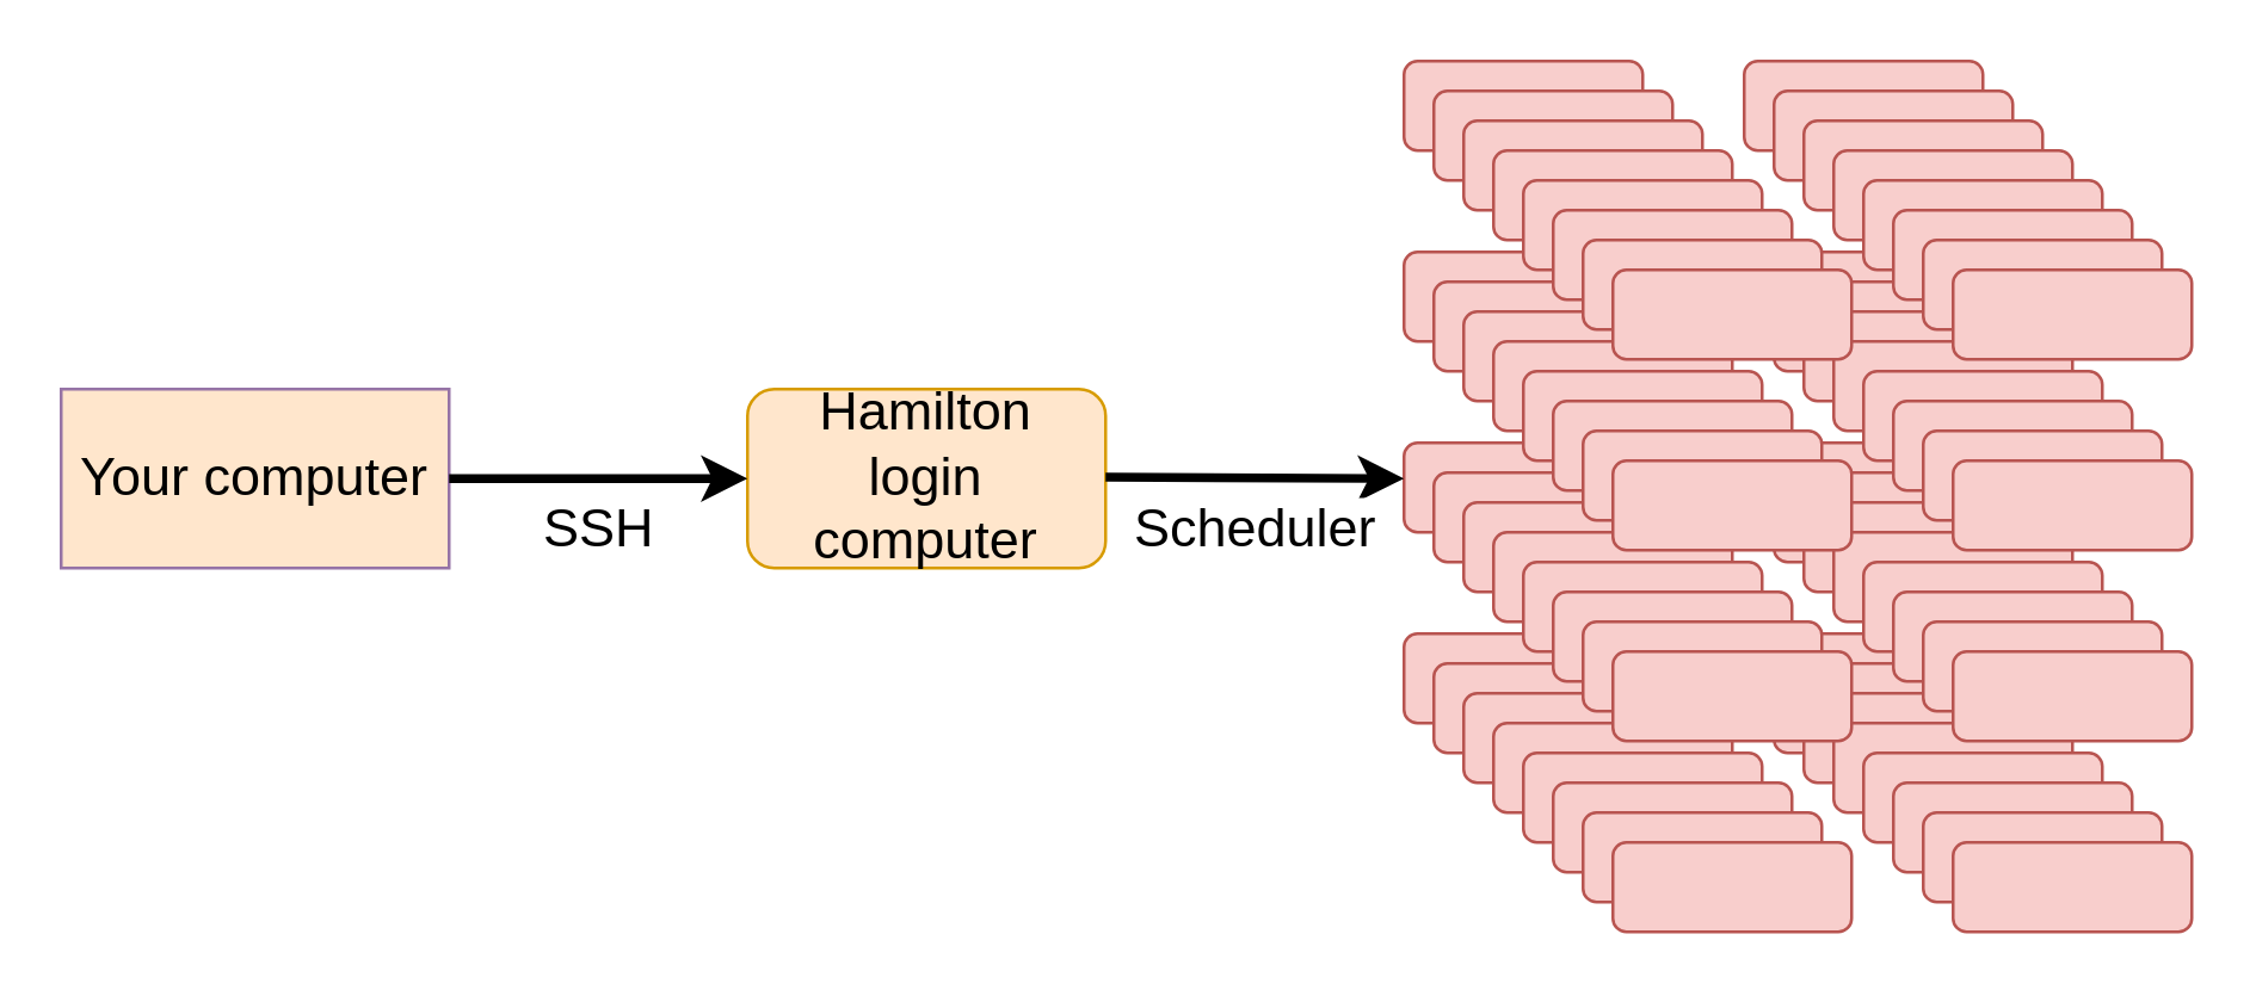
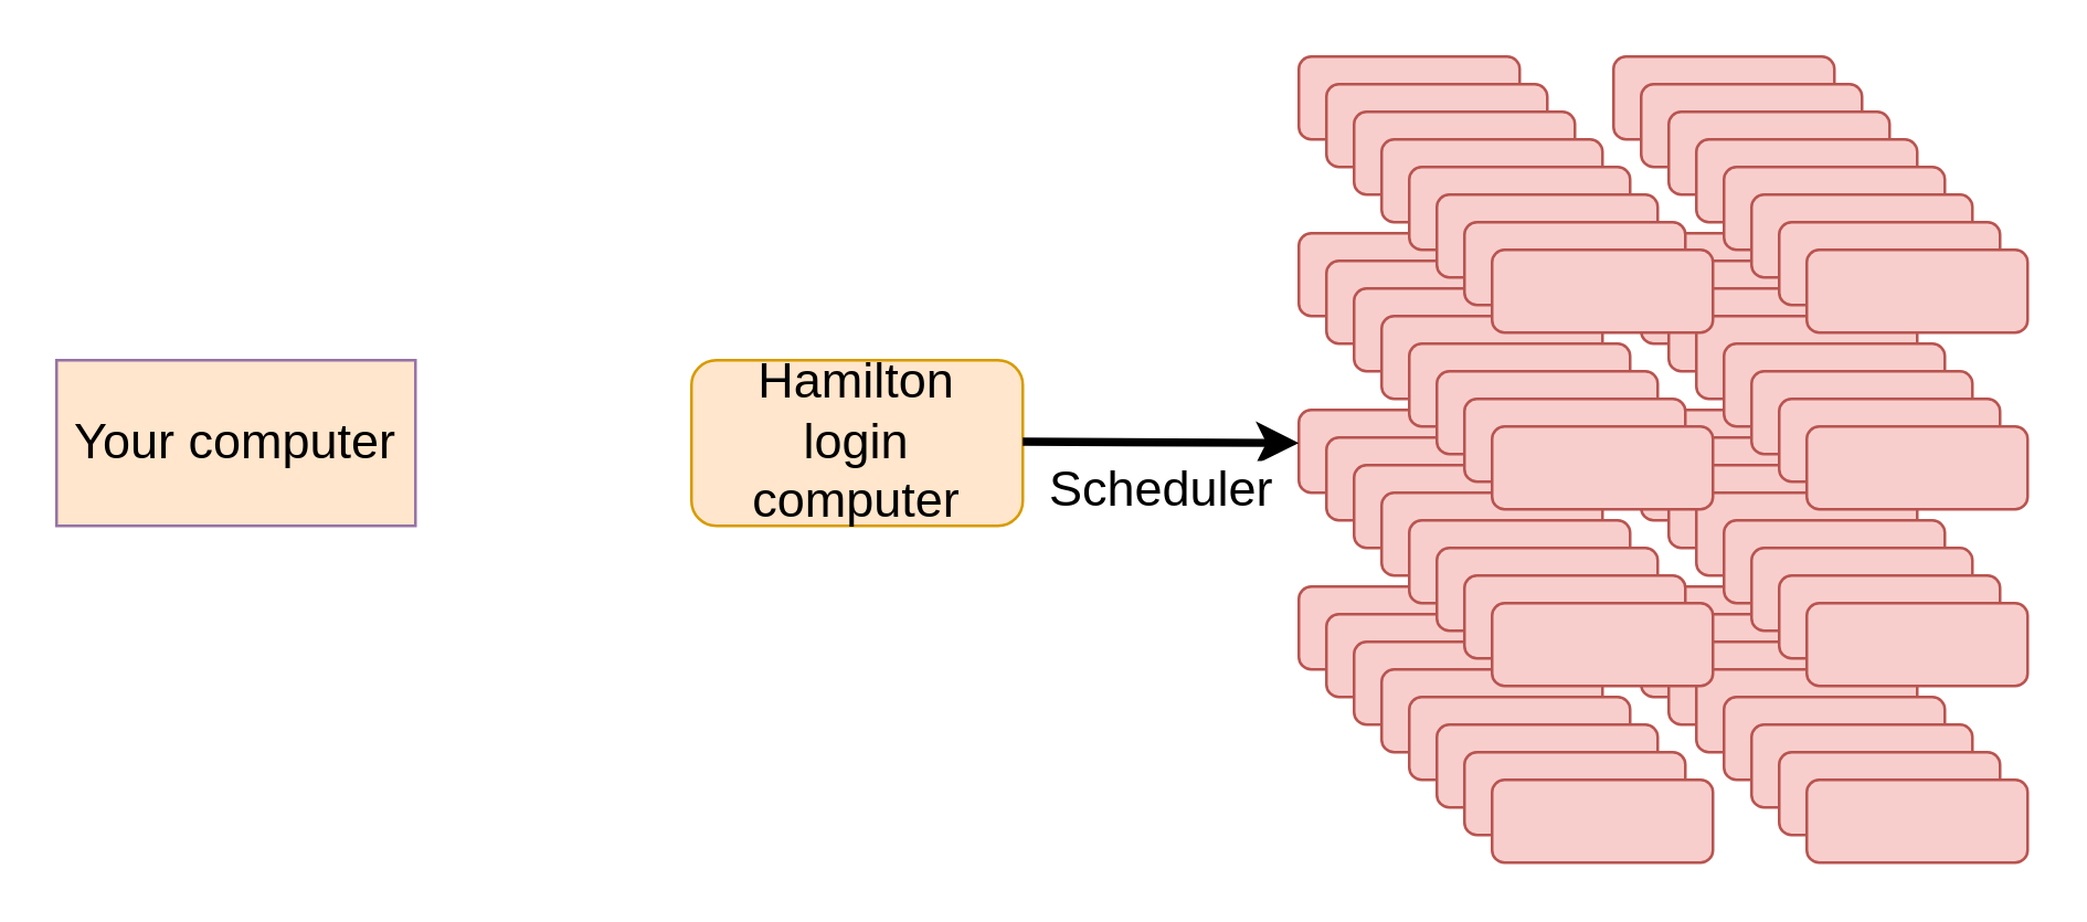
  <mxCell id="0" />
  <mxCell id="1" parent="0" />
  <mxCell id="2" value="&lt;font style=&quot;font-size: 18px&quot;&gt;Your computer&lt;/font&gt;" style="rounded=0;whiteSpace=wrap;html=1;fillColor=#ffe6cc;strokeColor=#9673a6;" vertex="1" parent="1"><mxGeometry y="130" width="130" height="60" as="geometry" x="20" /></mxCell>
  <mxCell id="3" value="&lt;font style=&quot;font-size: 18px&quot;&gt;Hamilton&lt;br&gt;login computer&lt;/font&gt;" style="rounded=1;whiteSpace=wrap;html=1;fillColor=#ffe6cc;strokeColor=#d79b00;" vertex="1" parent="1"><mxGeometry x="250" y="130" width="120" height="60" as="geometry" /></mxCell>
  <mxCell id="4" value="" style="group" vertex="1" connectable="0" parent="1"><mxGeometry x="470" y="20" width="264" height="292" as="geometry" /></mxCell>
  <mxCell id="5" value="" style="rounded=1;whiteSpace=wrap;html=1;fillColor=#f8cecc;strokeColor=#b85450;" vertex="1" parent="4"><mxGeometry x="114" y="192" width="80" height="30" as="geometry" /></mxCell>
  <mxCell id="6" value="" style="rounded=1;whiteSpace=wrap;html=1;fillColor=#f8cecc;strokeColor=#b85450;" vertex="1" parent="4"><mxGeometry x="124" y="202" width="80" height="30" as="geometry" /></mxCell>
  <mxCell id="7" value="" style="rounded=1;whiteSpace=wrap;html=1;fillColor=#f8cecc;strokeColor=#b85450;" vertex="1" parent="4"><mxGeometry x="134" y="212" width="80" height="30" as="geometry" /></mxCell>
  <mxCell id="8" value="" style="rounded=1;whiteSpace=wrap;html=1;fillColor=#f8cecc;strokeColor=#b85450;" vertex="1" parent="4"><mxGeometry x="144" y="222" width="80" height="30" as="geometry" /></mxCell>
  <mxCell id="9" value="" style="rounded=1;whiteSpace=wrap;html=1;fillColor=#f8cecc;strokeColor=#b85450;" vertex="1" parent="4"><mxGeometry x="154" y="232" width="80" height="30" as="geometry" /></mxCell>
  <mxCell id="10" value="" style="rounded=1;whiteSpace=wrap;html=1;fillColor=#f8cecc;strokeColor=#b85450;" vertex="1" parent="4"><mxGeometry x="164" y="242" width="80" height="30" as="geometry" /></mxCell>
  <mxCell id="11" value="" style="rounded=1;whiteSpace=wrap;html=1;fillColor=#f8cecc;strokeColor=#b85450;" vertex="1" parent="4"><mxGeometry x="174" y="252" width="80" height="30" as="geometry" /></mxCell>
  <mxCell id="12" value="" style="rounded=1;whiteSpace=wrap;html=1;fillColor=#f8cecc;strokeColor=#b85450;" vertex="1" parent="4"><mxGeometry x="184" y="262" width="80" height="30" as="geometry" /></mxCell>
  <mxCell id="13" value="" style="rounded=1;whiteSpace=wrap;html=1;fillColor=#f8cecc;strokeColor=#b85450;" vertex="1" parent="4"><mxGeometry x="114" y="128" width="80" height="30" as="geometry" /></mxCell>
  <mxCell id="14" value="" style="rounded=1;whiteSpace=wrap;html=1;fillColor=#f8cecc;strokeColor=#b85450;" vertex="1" parent="4"><mxGeometry x="124" y="138" width="80" height="30" as="geometry" /></mxCell>
  <mxCell id="15" value="" style="rounded=1;whiteSpace=wrap;html=1;fillColor=#f8cecc;strokeColor=#b85450;" vertex="1" parent="4"><mxGeometry x="134" y="148" width="80" height="30" as="geometry" /></mxCell>
  <mxCell id="16" value="" style="rounded=1;whiteSpace=wrap;html=1;fillColor=#f8cecc;strokeColor=#b85450;" vertex="1" parent="4"><mxGeometry x="144" y="158" width="80" height="30" as="geometry" /></mxCell>
  <mxCell id="17" value="" style="rounded=1;whiteSpace=wrap;html=1;fillColor=#f8cecc;strokeColor=#b85450;" vertex="1" parent="4"><mxGeometry x="154" y="168" width="80" height="30" as="geometry" /></mxCell>
  <mxCell id="18" value="" style="rounded=1;whiteSpace=wrap;html=1;fillColor=#f8cecc;strokeColor=#b85450;" vertex="1" parent="4"><mxGeometry x="164" y="178" width="80" height="30" as="geometry" /></mxCell>
  <mxCell id="19" value="" style="rounded=1;whiteSpace=wrap;html=1;fillColor=#f8cecc;strokeColor=#b85450;" vertex="1" parent="4"><mxGeometry x="174" y="188" width="80" height="30" as="geometry" /></mxCell>
  <mxCell id="20" value="" style="rounded=1;whiteSpace=wrap;html=1;fillColor=#f8cecc;strokeColor=#b85450;" vertex="1" parent="4"><mxGeometry x="184" y="198" width="80" height="30" as="geometry" /></mxCell>
  <mxCell id="21" value="" style="rounded=1;whiteSpace=wrap;html=1;fillColor=#f8cecc;strokeColor=#b85450;" vertex="1" parent="4"><mxGeometry x="114" y="64" width="80" height="30" as="geometry" /></mxCell>
  <mxCell id="22" value="" style="rounded=1;whiteSpace=wrap;html=1;fillColor=#f8cecc;strokeColor=#b85450;" vertex="1" parent="4"><mxGeometry x="124" y="74" width="80" height="30" as="geometry" /></mxCell>
  <mxCell id="23" value="" style="rounded=1;whiteSpace=wrap;html=1;fillColor=#f8cecc;strokeColor=#b85450;" vertex="1" parent="4"><mxGeometry x="134" y="84" width="80" height="30" as="geometry" /></mxCell>
  <mxCell id="24" value="" style="rounded=1;whiteSpace=wrap;html=1;fillColor=#f8cecc;strokeColor=#b85450;" vertex="1" parent="4"><mxGeometry x="144" y="94" width="80" height="30" as="geometry" /></mxCell>
  <mxCell id="25" value="" style="rounded=1;whiteSpace=wrap;html=1;fillColor=#f8cecc;strokeColor=#b85450;" vertex="1" parent="4"><mxGeometry x="154" y="104" width="80" height="30" as="geometry" /></mxCell>
  <mxCell id="26" value="" style="rounded=1;whiteSpace=wrap;html=1;fillColor=#f8cecc;strokeColor=#b85450;" vertex="1" parent="4"><mxGeometry x="164" y="114" width="80" height="30" as="geometry" /></mxCell>
  <mxCell id="27" value="" style="rounded=1;whiteSpace=wrap;html=1;fillColor=#f8cecc;strokeColor=#b85450;" vertex="1" parent="4"><mxGeometry x="174" y="124" width="80" height="30" as="geometry" /></mxCell>
  <mxCell id="28" value="" style="rounded=1;whiteSpace=wrap;html=1;fillColor=#f8cecc;strokeColor=#b85450;" vertex="1" parent="4"><mxGeometry x="184" y="134" width="80" height="30" as="geometry" /></mxCell>
  <mxCell id="29" value="" style="rounded=1;whiteSpace=wrap;html=1;fillColor=#f8cecc;strokeColor=#b85450;" vertex="1" parent="4"><mxGeometry x="114" width="80" height="30" as="geometry" /></mxCell>
  <mxCell id="30" value="" style="rounded=1;whiteSpace=wrap;html=1;fillColor=#f8cecc;strokeColor=#b85450;" vertex="1" parent="4"><mxGeometry x="124" y="10" width="80" height="30" as="geometry" /></mxCell>
  <mxCell id="31" value="" style="rounded=1;whiteSpace=wrap;html=1;fillColor=#f8cecc;strokeColor=#b85450;" vertex="1" parent="4"><mxGeometry x="134" y="20" width="80" height="30" as="geometry" /></mxCell>
  <mxCell id="32" value="" style="rounded=1;whiteSpace=wrap;html=1;fillColor=#f8cecc;strokeColor=#b85450;" vertex="1" parent="4"><mxGeometry x="144" y="30" width="80" height="30" as="geometry" /></mxCell>
  <mxCell id="33" value="" style="rounded=1;whiteSpace=wrap;html=1;fillColor=#f8cecc;strokeColor=#b85450;" vertex="1" parent="4"><mxGeometry x="154" y="40" width="80" height="30" as="geometry" /></mxCell>
  <mxCell id="34" value="" style="rounded=1;whiteSpace=wrap;html=1;fillColor=#f8cecc;strokeColor=#b85450;" vertex="1" parent="4"><mxGeometry x="164" y="50" width="80" height="30" as="geometry" /></mxCell>
  <mxCell id="35" value="" style="rounded=1;whiteSpace=wrap;html=1;fillColor=#f8cecc;strokeColor=#b85450;" vertex="1" parent="4"><mxGeometry x="174" y="60" width="80" height="30" as="geometry" /></mxCell>
  <mxCell id="36" value="" style="rounded=1;whiteSpace=wrap;html=1;fillColor=#f8cecc;strokeColor=#b85450;" vertex="1" parent="4"><mxGeometry x="184" y="70" width="80" height="30" as="geometry" /></mxCell>
  <mxCell id="37" value="" style="rounded=1;whiteSpace=wrap;html=1;fillColor=#f8cecc;strokeColor=#b85450;" vertex="1" parent="4"><mxGeometry y="192" width="80" height="30" as="geometry" /></mxCell>
  <mxCell id="38" value="" style="rounded=1;whiteSpace=wrap;html=1;fillColor=#f8cecc;strokeColor=#b85450;" vertex="1" parent="4"><mxGeometry x="10" y="202" width="80" height="30" as="geometry" /></mxCell>
  <mxCell id="39" value="" style="rounded=1;whiteSpace=wrap;html=1;fillColor=#f8cecc;strokeColor=#b85450;" vertex="1" parent="4"><mxGeometry x="20" y="212" width="80" height="30" as="geometry" /></mxCell>
  <mxCell id="40" value="" style="rounded=1;whiteSpace=wrap;html=1;fillColor=#f8cecc;strokeColor=#b85450;" vertex="1" parent="4"><mxGeometry x="30" y="222" width="80" height="30" as="geometry" /></mxCell>
  <mxCell id="41" value="" style="rounded=1;whiteSpace=wrap;html=1;fillColor=#f8cecc;strokeColor=#b85450;" vertex="1" parent="4"><mxGeometry x="40" y="232" width="80" height="30" as="geometry" /></mxCell>
  <mxCell id="42" value="" style="rounded=1;whiteSpace=wrap;html=1;fillColor=#f8cecc;strokeColor=#b85450;" vertex="1" parent="4"><mxGeometry x="50" y="242" width="80" height="30" as="geometry" /></mxCell>
  <mxCell id="43" value="" style="rounded=1;whiteSpace=wrap;html=1;fillColor=#f8cecc;strokeColor=#b85450;" vertex="1" parent="4"><mxGeometry x="60" y="252" width="80" height="30" as="geometry" /></mxCell>
  <mxCell id="44" value="" style="rounded=1;whiteSpace=wrap;html=1;fillColor=#f8cecc;strokeColor=#b85450;" vertex="1" parent="4"><mxGeometry x="70" y="262" width="80" height="30" as="geometry" /></mxCell>
  <mxCell id="45" value="" style="rounded=1;whiteSpace=wrap;html=1;fillColor=#f8cecc;strokeColor=#b85450;" vertex="1" parent="4"><mxGeometry y="128" width="80" height="30" as="geometry" /></mxCell>
  <mxCell id="46" value="" style="rounded=1;whiteSpace=wrap;html=1;fillColor=#f8cecc;strokeColor=#b85450;" vertex="1" parent="4"><mxGeometry x="10" y="138" width="80" height="30" as="geometry" /></mxCell>
  <mxCell id="47" value="" style="rounded=1;whiteSpace=wrap;html=1;fillColor=#f8cecc;strokeColor=#b85450;" vertex="1" parent="4"><mxGeometry x="20" y="148" width="80" height="30" as="geometry" /></mxCell>
  <mxCell id="48" value="" style="rounded=1;whiteSpace=wrap;html=1;fillColor=#f8cecc;strokeColor=#b85450;" vertex="1" parent="4"><mxGeometry x="30" y="158" width="80" height="30" as="geometry" /></mxCell>
  <mxCell id="49" value="" style="rounded=1;whiteSpace=wrap;html=1;fillColor=#f8cecc;strokeColor=#b85450;" vertex="1" parent="4"><mxGeometry x="40" y="168" width="80" height="30" as="geometry" /></mxCell>
  <mxCell id="50" value="" style="rounded=1;whiteSpace=wrap;html=1;fillColor=#f8cecc;strokeColor=#b85450;" vertex="1" parent="4"><mxGeometry x="50" y="178" width="80" height="30" as="geometry" /></mxCell>
  <mxCell id="51" value="" style="rounded=1;whiteSpace=wrap;html=1;fillColor=#f8cecc;strokeColor=#b85450;" vertex="1" parent="4"><mxGeometry x="60" y="188" width="80" height="30" as="geometry" /></mxCell>
  <mxCell id="52" value="" style="rounded=1;whiteSpace=wrap;html=1;fillColor=#f8cecc;strokeColor=#b85450;" vertex="1" parent="4"><mxGeometry x="70" y="198" width="80" height="30" as="geometry" /></mxCell>
  <mxCell id="53" value="" style="rounded=1;whiteSpace=wrap;html=1;fillColor=#f8cecc;strokeColor=#b85450;" vertex="1" parent="4"><mxGeometry y="64" width="80" height="30" as="geometry" /></mxCell>
  <mxCell id="54" value="" style="rounded=1;whiteSpace=wrap;html=1;fillColor=#f8cecc;strokeColor=#b85450;" vertex="1" parent="4"><mxGeometry x="10" y="74" width="80" height="30" as="geometry" /></mxCell>
  <mxCell id="55" value="" style="rounded=1;whiteSpace=wrap;html=1;fillColor=#f8cecc;strokeColor=#b85450;" vertex="1" parent="4"><mxGeometry x="20" y="84" width="80" height="30" as="geometry" /></mxCell>
  <mxCell id="56" value="" style="rounded=1;whiteSpace=wrap;html=1;fillColor=#f8cecc;strokeColor=#b85450;" vertex="1" parent="4"><mxGeometry x="30" y="94" width="80" height="30" as="geometry" /></mxCell>
  <mxCell id="57" value="" style="rounded=1;whiteSpace=wrap;html=1;fillColor=#f8cecc;strokeColor=#b85450;" vertex="1" parent="4"><mxGeometry x="40" y="104" width="80" height="30" as="geometry" /></mxCell>
  <mxCell id="58" value="" style="rounded=1;whiteSpace=wrap;html=1;fillColor=#f8cecc;strokeColor=#b85450;" vertex="1" parent="4"><mxGeometry x="50" y="114" width="80" height="30" as="geometry" /></mxCell>
  <mxCell id="59" value="" style="rounded=1;whiteSpace=wrap;html=1;fillColor=#f8cecc;strokeColor=#b85450;" vertex="1" parent="4"><mxGeometry x="60" y="124" width="80" height="30" as="geometry" /></mxCell>
  <mxCell id="60" value="" style="rounded=1;whiteSpace=wrap;html=1;fillColor=#f8cecc;strokeColor=#b85450;" vertex="1" parent="4"><mxGeometry x="70" y="134" width="80" height="30" as="geometry" /></mxCell>
  <mxCell id="61" value="" style="rounded=1;whiteSpace=wrap;html=1;fillColor=#f8cecc;strokeColor=#b85450;" vertex="1" parent="4"><mxGeometry width="80" height="30" as="geometry" /></mxCell>
  <mxCell id="62" value="" style="rounded=1;whiteSpace=wrap;html=1;fillColor=#f8cecc;strokeColor=#b85450;" vertex="1" parent="4"><mxGeometry x="10" y="10" width="80" height="30" as="geometry" /></mxCell>
  <mxCell id="63" value="" style="rounded=1;whiteSpace=wrap;html=1;fillColor=#f8cecc;strokeColor=#b85450;" vertex="1" parent="4"><mxGeometry x="20" y="20" width="80" height="30" as="geometry" /></mxCell>
  <mxCell id="64" value="" style="rounded=1;whiteSpace=wrap;html=1;fillColor=#f8cecc;strokeColor=#b85450;" vertex="1" parent="4"><mxGeometry x="30" y="30" width="80" height="30" as="geometry" /></mxCell>
  <mxCell id="65" value="" style="rounded=1;whiteSpace=wrap;html=1;fillColor=#f8cecc;strokeColor=#b85450;" vertex="1" parent="4"><mxGeometry x="40" y="40" width="80" height="30" as="geometry" /></mxCell>
  <mxCell id="66" value="" style="rounded=1;whiteSpace=wrap;html=1;fillColor=#f8cecc;strokeColor=#b85450;" vertex="1" parent="4"><mxGeometry x="50" y="50" width="80" height="30" as="geometry" /></mxCell>
  <mxCell id="67" value="" style="rounded=1;whiteSpace=wrap;html=1;fillColor=#f8cecc;strokeColor=#b85450;" vertex="1" parent="4"><mxGeometry x="60" y="60" width="80" height="30" as="geometry" /></mxCell>
  <mxCell id="68" value="" style="rounded=1;whiteSpace=wrap;html=1;fillColor=#f8cecc;strokeColor=#b85450;" vertex="1" parent="4"><mxGeometry x="70" y="70" width="80" height="30" as="geometry" /></mxCell>
- <mxCell id="69" value="&lt;font style=&quot;font-size: 18px&quot;&gt;SSH&lt;/font&gt;" style="endArrow=classic;html=1;exitX=1;exitY=0.5;exitDx=0;exitDy=0;entryX=0;entryY=0.5;entryDx=0;entryDy=0;strokeWidth=3;verticalAlign=top;" edge="1" parent="1" source="2" target="3"><mxGeometry width="50" height="50" relative="1" as="geometry"><mxPoint x="450" y="164" as="sourcePoint" /><mxPoint x="500" y="114" as="targetPoint" /></mxGeometry></mxCell>
  <mxCell id="70" value="&lt;font style=&quot;font-size: 18px&quot;&gt;Scheduler&lt;/font&gt;" style="endArrow=classic;html=1;strokeWidth=3;verticalAlign=top;" edge="1" parent="1"><mxGeometry width="50" height="50" relative="1" as="geometry"><mxPoint x="370" y="159.5" as="sourcePoint" /><mxPoint x="470" y="160" as="targetPoint" /></mxGeometry></mxCell>
